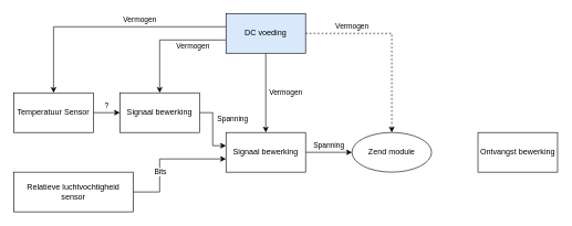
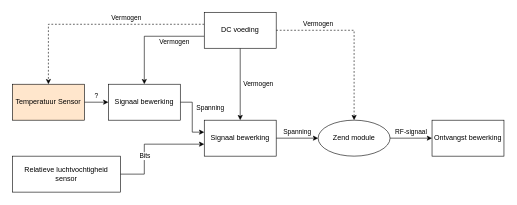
  <mxCell id="0" />
  <mxCell id="1" parent="0" />
  <mxCell id="2" value="?" style="edgeStyle=orthogonalEdgeStyle;rounded=0;orthogonalLoop=1;jettySize=auto;html=1;" parent="1" source="3" target="7" edge="1"><mxGeometry y="10" relative="1" as="geometry"><mxPoint as="offset" /></mxGeometry></mxCell>
- <mxCell id="3" value="Temperatuur Sensor" style="rounded=0;whiteSpace=wrap;html=1;" parent="1" vertex="1"><mxGeometry x="20" y="140" width="120" height="60" as="geometry" /></mxCell>
+ <mxCell id="3" value="Temperatuur Sensor" style="rounded=0;whiteSpace=wrap;html=1;fillColor=#ffe6cc;" parent="1" vertex="1"><mxGeometry x="20" y="140" width="120" height="60" as="geometry" /></mxCell>
  <mxCell id="4" value="Bits" style="edgeStyle=orthogonalEdgeStyle;rounded=0;orthogonalLoop=1;jettySize=auto;html=1;" parent="1" source="5" target="9" edge="1"><mxGeometry x="-0.04" y="-20" relative="1" as="geometry"><Array as="points"><mxPoint x="240" y="290" /><mxPoint x="240" y="240" /></Array><mxPoint as="offset" /></mxGeometry></mxCell>
  <mxCell id="5" value="Relatieve luchtvochtigheid sensor" style="rounded=0;whiteSpace=wrap;html=1;" parent="1" vertex="1"><mxGeometry x="20" y="260" width="180" height="60" as="geometry" /></mxCell>
  <mxCell id="6" value="Spanning" style="edgeStyle=orthogonalEdgeStyle;rounded=0;orthogonalLoop=1;jettySize=auto;html=1;" parent="1" source="7" target="9" edge="1"><mxGeometry x="-0.333" y="30" relative="1" as="geometry"><Array as="points"><mxPoint x="320" y="170" /><mxPoint x="320" y="220" /></Array><mxPoint as="offset" /></mxGeometry></mxCell>
  <mxCell id="7" value="Signaal bewerking" style="rounded=0;whiteSpace=wrap;html=1;" parent="1" vertex="1"><mxGeometry x="180" y="140" width="120" height="60" as="geometry" /></mxCell>
  <mxCell id="8" value="Spanning" style="edgeStyle=orthogonalEdgeStyle;rounded=0;orthogonalLoop=1;jettySize=auto;html=1;" parent="1" source="9" target="11" edge="1"><mxGeometry y="10" relative="1" as="geometry"><mxPoint as="offset" /></mxGeometry></mxCell>
  <mxCell id="9" value="Signaal bewerking" style="rounded=0;whiteSpace=wrap;html=1;" parent="1" vertex="1"><mxGeometry x="340" y="200" width="120" height="60" as="geometry" /></mxCell>
+ <mxCell id="10" value="RF-signaal" style="edgeStyle=orthogonalEdgeStyle;rounded=0;orthogonalLoop=1;jettySize=auto;html=1;" parent="1" source="11" target="12" edge="1"><mxGeometry y="10" relative="1" as="geometry"><mxPoint as="offset" /></mxGeometry></mxCell>
  <mxCell id="11" value="Zend module" style="ellipse;whiteSpace=wrap;html=1;" parent="1" vertex="1"><mxGeometry x="530" y="200" width="120" height="60" as="geometry" /></mxCell>
  <mxCell id="12" value="Ontvangst bewerking" style="whiteSpace=wrap;html=1;rounded=0;" parent="1" vertex="1"><mxGeometry x="720" y="200" width="120" height="60" as="geometry" /></mxCell>
  <mxCell id="13" value="Vermogen" style="edgeStyle=orthogonalEdgeStyle;rounded=0;orthogonalLoop=1;jettySize=auto;html=1;" parent="1" source="17" target="9" edge="1"><mxGeometry y="30" relative="1" as="geometry"><mxPoint as="offset" /></mxGeometry></mxCell>
  <mxCell id="14" value="Vermogen" style="edgeStyle=orthogonalEdgeStyle;rounded=0;orthogonalLoop=1;jettySize=auto;html=1;dashed=1;" parent="1" source="17" target="11" edge="1"><mxGeometry x="-0.5" y="10" relative="1" as="geometry"><mxPoint as="offset" /></mxGeometry></mxCell>
  <mxCell id="15" value="Vermogen" style="edgeStyle=orthogonalEdgeStyle;rounded=0;orthogonalLoop=1;jettySize=auto;html=1;" parent="1" source="17" target="7" edge="1"><mxGeometry x="-0.444" y="10" relative="1" as="geometry"><Array as="points"><mxPoint x="240" y="60" /></Array><mxPoint as="offset" /></mxGeometry></mxCell>
- <mxCell id="16" value="Vermogen" style="edgeStyle=orthogonalEdgeStyle;rounded=0;orthogonalLoop=1;jettySize=auto;html=1;" parent="1" source="17" target="3" edge="1"><mxGeometry x="-0.278" y="-10" relative="1" as="geometry"><Array as="points"><mxPoint x="80" y="40" /></Array><mxPoint as="offset" /></mxGeometry></mxCell>
- <mxCell id="17" value="DC voeding" style="rounded=0;whiteSpace=wrap;html=1;fillColor=#dae8fc;" parent="1" vertex="1"><mxGeometry x="340" y="20" width="120" height="60" as="geometry" /></mxCell>
+ <mxCell id="16" value="Vermogen" style="edgeStyle=orthogonalEdgeStyle;rounded=0;orthogonalLoop=1;jettySize=auto;html=1;dashed=1;" parent="1" source="17" target="3" edge="1"><mxGeometry x="-0.278" y="-10" relative="1" as="geometry"><Array as="points"><mxPoint x="80" y="40" /></Array><mxPoint as="offset" /></mxGeometry></mxCell>
+ <mxCell id="17" value="DC voeding" style="rounded=0;whiteSpace=wrap;html=1;" parent="1" vertex="1"><mxGeometry x="340" y="20" width="120" height="60" as="geometry" /></mxCell>
